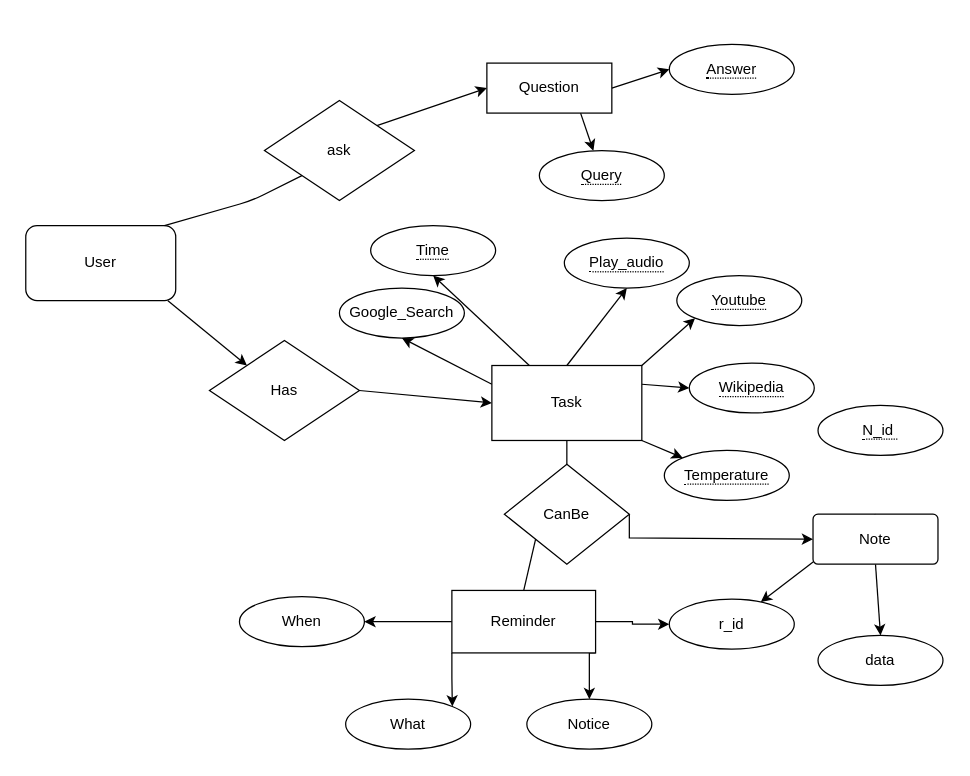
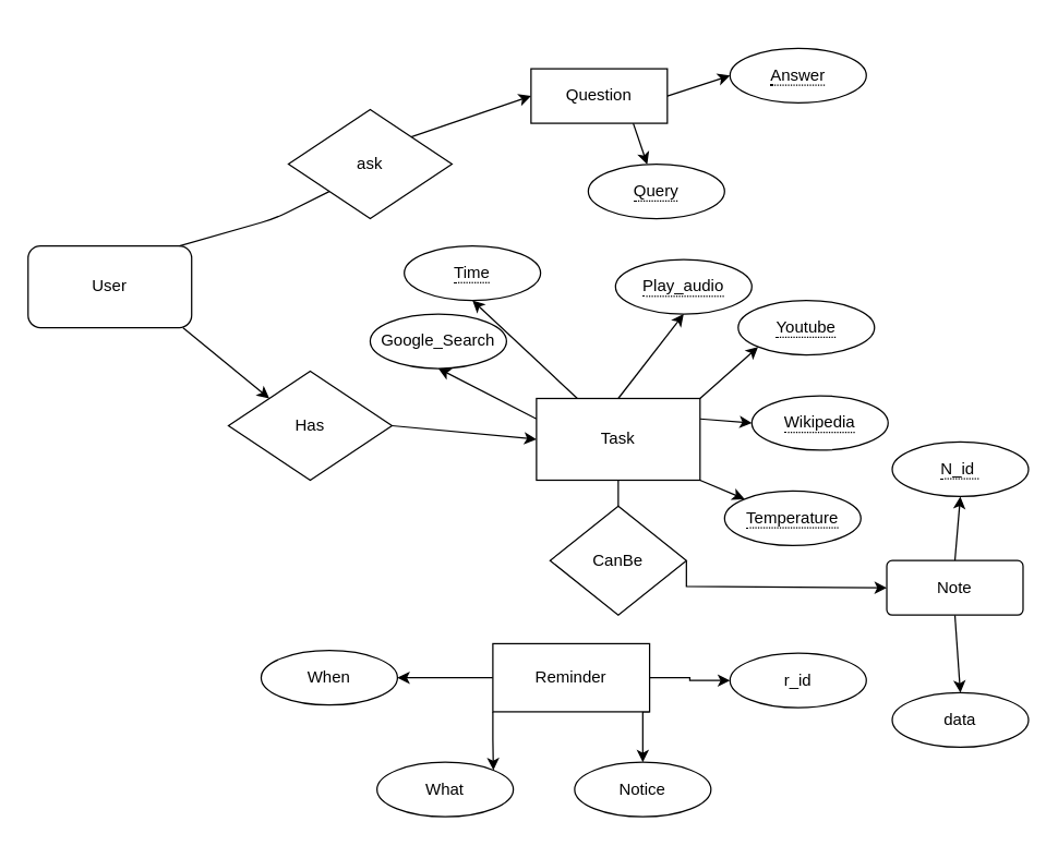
  <mxCell id="0" />
  <mxCell id="1" parent="0" />
  <mxCell id="2" style="edgeStyle=orthogonalEdgeStyle;rounded=0;orthogonalLoop=1;jettySize=auto;html=1;exitX=0.5;exitY=1;exitDx=0;exitDy=0;" parent="1" edge="1"><mxGeometry relative="1" as="geometry"><mxPoint x="81" y="20" as="sourcePoint" /><mxPoint x="81" y="20" as="targetPoint" /></mxGeometry></mxCell>
  <mxCell id="3" value="User" style="rounded=1;whiteSpace=wrap;html=1;" parent="1" vertex="1"><mxGeometry x="20" y="180" width="120" height="60" as="geometry" /></mxCell>
  <mxCell id="4" style="edgeStyle=none;rounded=0;orthogonalLoop=1;jettySize=auto;html=1;exitX=1;exitY=0.5;exitDx=0;exitDy=0;entryX=0;entryY=0.5;entryDx=0;entryDy=0;" parent="1" source="5" target="15" edge="1"><mxGeometry relative="1" as="geometry" /></mxCell>
  <mxCell id="5" value="Has" style="rhombus;whiteSpace=wrap;html=1;" parent="1" vertex="1"><mxGeometry x="167" y="272" width="120" height="80" as="geometry" /></mxCell>
  <mxCell id="6" style="edgeStyle=none;rounded=0;orthogonalLoop=1;jettySize=auto;html=1;exitX=1;exitY=0;exitDx=0;exitDy=0;entryX=0;entryY=0.5;entryDx=0;entryDy=0;" parent="1" source="7" target="42" edge="1"><mxGeometry relative="1" as="geometry" /></mxCell>
  <mxCell id="7" value="ask" style="rhombus;whiteSpace=wrap;html=1;" parent="1" vertex="1"><mxGeometry x="211" y="80" width="120" height="80" as="geometry" /></mxCell>
  <mxCell id="8" value="" style="endArrow=none;html=1;entryX=0;entryY=1;entryDx=0;entryDy=0;" parent="1" target="7" edge="1"><mxGeometry width="50" height="50" relative="1" as="geometry"><mxPoint x="131" y="180" as="sourcePoint" /><mxPoint x="251" y="310" as="targetPoint" /><Array as="points"><mxPoint x="201" y="160" /></Array></mxGeometry></mxCell>
  <mxCell id="9" style="edgeStyle=none;rounded=0;orthogonalLoop=1;jettySize=auto;html=1;exitX=0.25;exitY=0;exitDx=0;exitDy=0;entryX=0.5;entryY=1;entryDx=0;entryDy=0;" parent="1" source="15" target="39" edge="1"><mxGeometry relative="1" as="geometry" /></mxCell>
  <mxCell id="10" style="edgeStyle=none;rounded=0;orthogonalLoop=1;jettySize=auto;html=1;exitX=0;exitY=0.25;exitDx=0;exitDy=0;entryX=0.5;entryY=1;entryDx=0;entryDy=0;" parent="1" source="15" target="34" edge="1"><mxGeometry relative="1" as="geometry" /></mxCell>
  <mxCell id="11" style="edgeStyle=none;rounded=0;orthogonalLoop=1;jettySize=auto;html=1;exitX=0.5;exitY=0;exitDx=0;exitDy=0;entryX=0.5;entryY=1;entryDx=0;entryDy=0;" parent="1" source="15" target="38" edge="1"><mxGeometry relative="1" as="geometry" /></mxCell>
  <mxCell id="12" style="edgeStyle=none;rounded=0;orthogonalLoop=1;jettySize=auto;html=1;exitX=1;exitY=0;exitDx=0;exitDy=0;entryX=0;entryY=1;entryDx=0;entryDy=0;" parent="1" source="15" target="37" edge="1"><mxGeometry relative="1" as="geometry" /></mxCell>
  <mxCell id="13" style="edgeStyle=none;rounded=0;orthogonalLoop=1;jettySize=auto;html=1;exitX=1;exitY=0.25;exitDx=0;exitDy=0;entryX=0;entryY=0.5;entryDx=0;entryDy=0;" parent="1" source="15" target="36" edge="1"><mxGeometry relative="1" as="geometry" /></mxCell>
  <mxCell id="14" style="edgeStyle=none;rounded=0;orthogonalLoop=1;jettySize=auto;html=1;exitX=1;exitY=1;exitDx=0;exitDy=0;entryX=0;entryY=0;entryDx=0;entryDy=0;" parent="1" source="15" target="35" edge="1"><mxGeometry relative="1" as="geometry" /></mxCell>
  <mxCell id="15" value="Task" style="rounded=0;whiteSpace=wrap;html=1;" parent="1" vertex="1"><mxGeometry x="393" y="292" width="120" height="60" as="geometry" /></mxCell>
  <mxCell id="16" style="edgeStyle=orthogonalEdgeStyle;rounded=0;orthogonalLoop=1;jettySize=auto;html=1;exitX=1;exitY=0.5;exitDx=0;exitDy=0;entryX=0;entryY=0.5;entryDx=0;entryDy=0;" parent="1" source="17" target="31" edge="1"><mxGeometry relative="1" as="geometry"><Array as="points"><mxPoint x="503" y="430" /></Array></mxGeometry></mxCell>
  <mxCell id="17" value="CanBe" style="rhombus;whiteSpace=wrap;html=1;" parent="1" vertex="1"><mxGeometry x="403" y="371" width="100" height="80" as="geometry" /></mxCell>
  <mxCell id="18" value="" style="endArrow=none;html=1;entryX=0.5;entryY=1;entryDx=0;entryDy=0;exitX=0.5;exitY=0;exitDx=0;exitDy=0;" parent="1" source="17" target="15" edge="1"><mxGeometry width="50" height="50" relative="1" as="geometry"><mxPoint x="291" y="330" as="sourcePoint" /><mxPoint x="341" y="280" as="targetPoint" /></mxGeometry></mxCell>
  <mxCell id="19" style="edgeStyle=orthogonalEdgeStyle;rounded=0;orthogonalLoop=1;jettySize=auto;html=1;exitX=0;exitY=0.5;exitDx=0;exitDy=0;entryX=1;entryY=0.5;entryDx=0;entryDy=0;" parent="1" source="23" target="26" edge="1"><mxGeometry relative="1" as="geometry" /></mxCell>
  <mxCell id="20" style="edgeStyle=orthogonalEdgeStyle;rounded=0;orthogonalLoop=1;jettySize=auto;html=1;exitX=0;exitY=1;exitDx=0;exitDy=0;entryX=1;entryY=0;entryDx=0;entryDy=0;" parent="1" source="23" target="27" edge="1"><mxGeometry relative="1" as="geometry" /></mxCell>
  <mxCell id="21" style="edgeStyle=orthogonalEdgeStyle;rounded=0;orthogonalLoop=1;jettySize=auto;html=1;exitX=1;exitY=1;exitDx=0;exitDy=0;entryX=0.5;entryY=0;entryDx=0;entryDy=0;" parent="1" source="23" target="28" edge="1"><mxGeometry relative="1" as="geometry" /></mxCell>
  <mxCell id="22" style="edgeStyle=orthogonalEdgeStyle;rounded=0;orthogonalLoop=1;jettySize=auto;html=1;exitX=1;exitY=0.5;exitDx=0;exitDy=0;entryX=0;entryY=0.5;entryDx=0;entryDy=0;" parent="1" source="23" target="25" edge="1"><mxGeometry relative="1" as="geometry"><mxPoint x="531.392" y="540" as="targetPoint" /></mxGeometry></mxCell>
  <mxCell id="23" value="Reminder" style="rounded=0;whiteSpace=wrap;html=1;" parent="1" vertex="1"><mxGeometry x="361" y="472" width="115" height="50" as="geometry" /></mxCell>
- <mxCell id="24" value="" style="endArrow=none;html=1;entryX=0;entryY=1;entryDx=0;entryDy=0;exitX=0.5;exitY=0;exitDx=0;exitDy=0;" parent="1" source="23" target="17" edge="1"><mxGeometry width="50" height="50" relative="1" as="geometry"><mxPoint x="481" y="480" as="sourcePoint" /><mxPoint x="341" y="540" as="targetPoint" /></mxGeometry></mxCell>
  <mxCell id="25" value="r_id" style="ellipse;whiteSpace=wrap;html=1;align=center;" parent="1" vertex="1"><mxGeometry x="535" y="479" width="100" height="40" as="geometry" /></mxCell>
  <mxCell id="26" value="When" style="ellipse;whiteSpace=wrap;html=1;align=center;" parent="1" vertex="1"><mxGeometry x="191" y="477" width="100" height="40" as="geometry" /></mxCell>
  <mxCell id="27" value="What" style="ellipse;whiteSpace=wrap;html=1;align=center;" parent="1" vertex="1"><mxGeometry x="276" y="559" width="100" height="40" as="geometry" /></mxCell>
  <mxCell id="28" value="Notice" style="ellipse;whiteSpace=wrap;html=1;align=center;" parent="1" vertex="1"><mxGeometry x="421" y="559" width="100" height="40" as="geometry" /></mxCell>
  <mxCell id="29" style="edgeStyle=none;rounded=0;orthogonalLoop=1;jettySize=auto;html=1;exitX=0.5;exitY=1;exitDx=0;exitDy=0;entryX=0.5;entryY=0;entryDx=0;entryDy=0;" parent="1" source="31" target="33" edge="1"><mxGeometry relative="1" as="geometry" /></mxCell>
- <mxCell id="30" style="edgeStyle=none;rounded=0;orthogonalLoop=1;jettySize=auto;html=1;exitX=0.5;exitY=0;exitDx=0;exitDy=0;" parent="1" source="31" target="25" edge="1"><mxGeometry relative="1" as="geometry" /></mxCell>
+ <mxCell id="30" style="edgeStyle=none;rounded=0;orthogonalLoop=1;jettySize=auto;html=1;exitX=0.5;exitY=0;exitDx=0;exitDy=0;entryX=0.5;entryY=1;entryDx=0;entryDy=0;" parent="1" source="31" target="32" edge="1"><mxGeometry relative="1" as="geometry" /></mxCell>
  <mxCell id="31" value="Note" style="rounded=1;arcSize=10;whiteSpace=wrap;html=1;align=center;" parent="1" vertex="1"><mxGeometry x="650" y="411" width="100" height="40" as="geometry" /></mxCell>
  <mxCell id="32" value="&lt;span style=&quot;border-bottom: 1px dotted&quot;&gt;N_id&amp;nbsp;&lt;/span&gt;" style="ellipse;whiteSpace=wrap;html=1;align=center;" parent="1" vertex="1"><mxGeometry x="654" y="324" width="100" height="40" as="geometry" /></mxCell>
  <mxCell id="33" value="data" style="ellipse;whiteSpace=wrap;html=1;align=center;" parent="1" vertex="1"><mxGeometry x="654" y="508" width="100" height="40" as="geometry" /></mxCell>
  <mxCell id="34" value="Google_Search" style="ellipse;whiteSpace=wrap;html=1;align=center;" parent="1" vertex="1"><mxGeometry x="271" y="230" width="100" height="40" as="geometry" /></mxCell>
  <mxCell id="35" value="&lt;span style=&quot;border-bottom: 1px dotted&quot;&gt;Temperature&lt;/span&gt;" style="ellipse;whiteSpace=wrap;html=1;align=center;" parent="1" vertex="1"><mxGeometry x="531" y="360" width="100" height="40" as="geometry" /></mxCell>
  <mxCell id="36" value="&lt;span style=&quot;border-bottom: 1px dotted&quot;&gt;Wikipedia&lt;/span&gt;" style="ellipse;whiteSpace=wrap;html=1;align=center;" parent="1" vertex="1"><mxGeometry x="551" y="290" width="100" height="40" as="geometry" /></mxCell>
  <mxCell id="37" value="&lt;span style=&quot;border-bottom: 1px dotted&quot;&gt;Youtube&lt;/span&gt;" style="ellipse;whiteSpace=wrap;html=1;align=center;" parent="1" vertex="1"><mxGeometry x="541" y="220" width="100" height="40" as="geometry" /></mxCell>
  <mxCell id="38" value="&lt;span style=&quot;border-bottom: 1px dotted&quot;&gt;Play_audio&lt;/span&gt;" style="ellipse;whiteSpace=wrap;html=1;align=center;" parent="1" vertex="1"><mxGeometry x="451" y="190" width="100" height="40" as="geometry" /></mxCell>
  <mxCell id="39" value="&lt;span style=&quot;border-bottom: 1px dotted&quot;&gt;Time&lt;/span&gt;" style="ellipse;whiteSpace=wrap;html=1;align=center;" parent="1" vertex="1"><mxGeometry x="296" y="180" width="100" height="40" as="geometry" /></mxCell>
  <mxCell id="40" style="edgeStyle=none;rounded=0;orthogonalLoop=1;jettySize=auto;html=1;exitX=1;exitY=0.5;exitDx=0;exitDy=0;entryX=0;entryY=0.5;entryDx=0;entryDy=0;" parent="1" source="42" target="43" edge="1"><mxGeometry relative="1" as="geometry" /></mxCell>
  <mxCell id="41" style="edgeStyle=none;rounded=0;orthogonalLoop=1;jettySize=auto;html=1;exitX=0.75;exitY=1;exitDx=0;exitDy=0;" parent="1" source="42" target="44" edge="1"><mxGeometry relative="1" as="geometry" /></mxCell>
  <mxCell id="42" value="Question" style="whiteSpace=wrap;html=1;align=center;" parent="1" vertex="1"><mxGeometry x="389" y="50" width="100" height="40" as="geometry" /></mxCell>
  <mxCell id="43" value="&lt;span style=&quot;border-bottom: 1px dotted&quot;&gt;Answer&lt;/span&gt;" style="ellipse;whiteSpace=wrap;html=1;align=center;" parent="1" vertex="1"><mxGeometry x="535" y="35" width="100" height="40" as="geometry" /></mxCell>
  <mxCell id="44" value="&lt;span style=&quot;border-bottom: 1px dotted&quot;&gt;Query&lt;/span&gt;" style="ellipse;whiteSpace=wrap;html=1;align=center;" parent="1" vertex="1"><mxGeometry x="431" y="120" width="100" height="40" as="geometry" /></mxCell>
  <mxCell id="45" value="" style="endArrow=classic;html=1;exitX=0.948;exitY=1.002;exitDx=0;exitDy=0;entryX=0;entryY=0;entryDx=0;entryDy=0;exitPerimeter=0;" parent="1" source="3" target="5" edge="1"><mxGeometry width="50" height="50" relative="1" as="geometry"><mxPoint x="214" y="299" as="sourcePoint" /><mxPoint x="264" y="249" as="targetPoint" /></mxGeometry></mxCell>
